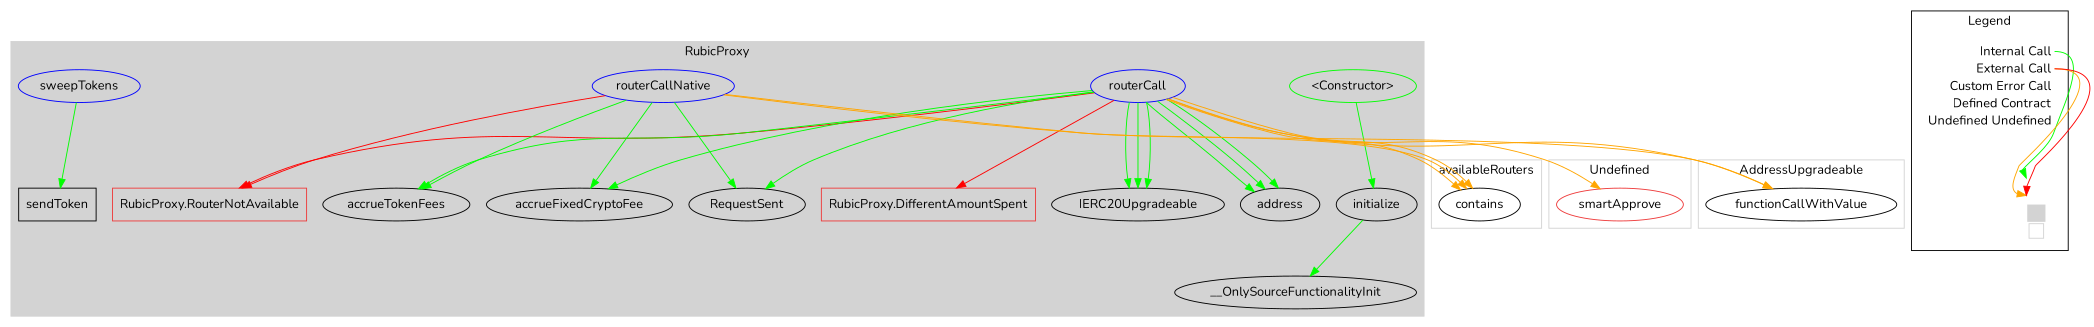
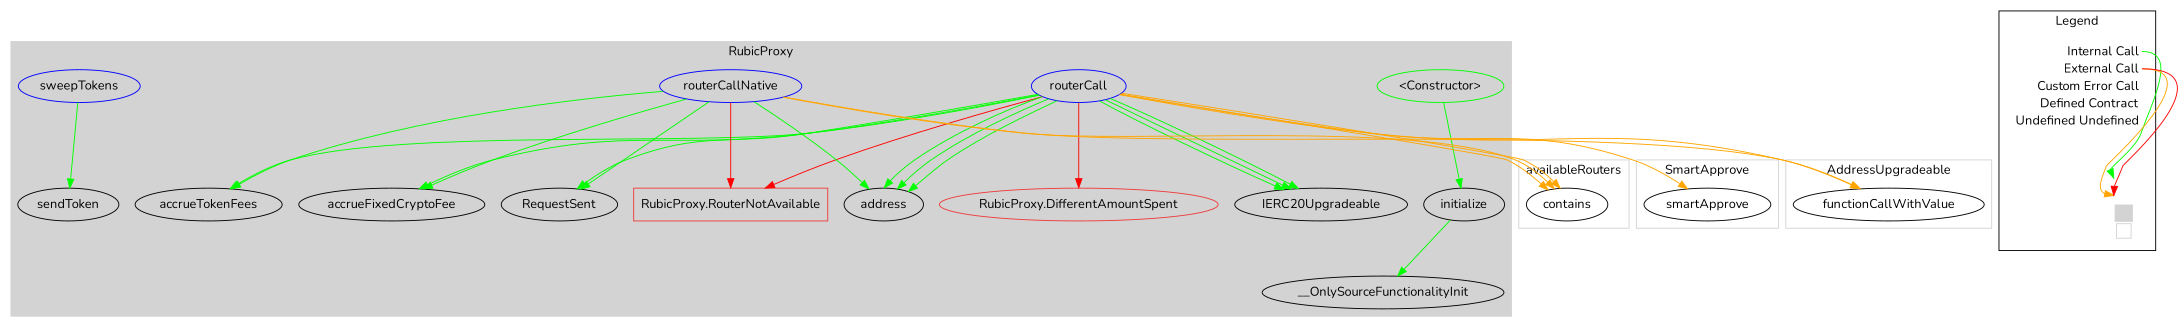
  digraph {
    compound=true
    fontname=Nunito
    rankdir=TB
    node [fontname=Nunito]
    edge [color=green fontname=Nunito]
    n1 [color=green label="<Constructor>"]
    n2 [label=initialize]
    n3 [color=blue label=routerCall]
    n4 [color=blue label=routerCallNative]
    n5 [color=blue label=sweepTokens]
    n6 [label=__OnlySourceFunctionalityInit]
    "RubicProxy.RouterNotAvailable" [color=brown2 shape=box]
    n8 [label=IERC20Upgradeable]
    n9 [label=address]
    n10 [label=accrueTokenFees]
    n11 [label=accrueFixedCryptoFee]
-   "RubicProxy.DifferentAmountSpent" [color=brown2 shape=box]
+   "RubicProxy.DifferentAmountSpent" [color=brown2 shape=ellipse]
    n13 [label=RequestSent]
-   n14 [label=sendToken shape=box]
+   n14 [label=sendToken]
    n15 [label=contains]
-   n16 [label=smartApprove color=brown2]
+   n16 [label=smartApprove]
    n17 [label=<<table border="0" cellpadding="2" cellspacing="0" cellborder="0">   <tr><td align="right" port="i1">Internal Call</td></tr>   <tr><td align="right" port="i2">External Call</td></tr>   <tr><td align="right" port="i2">Custom Error Call</td></tr>   <tr><td align="right" port="i3">Defined Contract</td></tr>   <tr><td align="right" port="i4">Undefined Undefined</td></tr>   </table>> shape=plaintext]
    n18 [label=<<table border="0" cellpadding="2" cellspacing="0" cellborder="0">   <tr><td port="i1">&nbsp;&nbsp;&nbsp;</td></tr>   <tr><td port="i2">&nbsp;&nbsp;&nbsp;</td></tr>   <tr><td port="i3" bgcolor="lightgray">&nbsp;&nbsp;&nbsp;</td></tr>   <tr><td port="i4">     <table border="1" cellborder="0" cellspacing="0" cellpadding="7" color="lightgray">       <tr>        <td></td>       </tr>      </table>   </td></tr>   </table>> shape=plaintext]
    n19 [label=functionCallWithValue]
    subgraph cluster_1 {
      bgcolor=lightgray
      color=lightgray
      label=RubicProxy
      style=filled
      n1
      n2
      n3
      n4
      n5
      n6
      "RubicProxy.RouterNotAvailable"
      n8
      n9
      n10
      n11
      "RubicProxy.DifferentAmountSpent"
      n13
      n14
    }
    subgraph cluster_2 {
      color=lightgray
      label=availableRouters
      n15
    }
    subgraph cluster_3 {
      color=lightgray
-     label=Undefined
+     label=SmartApprove
      n16
    }
    subgraph cluster_4 {
      label=Legend
      n17
      n18
    }
    subgraph cluster_5 {
      color=lightgray
      label=AddressUpgradeable
      n19
    }
    n1 -> n2
    n2 -> n6
    n3 -> "RubicProxy.RouterNotAvailable" [color=red]
    n3 -> n8
    n3 -> n8
    n3 -> n8
    n3 -> n9
    n3 -> n9
    n3 -> n9
    n3 -> n10
    n3 -> n11
    n3 -> "RubicProxy.DifferentAmountSpent" [color=red]
    n3 -> n13
    n3 -> n15 [color=orange]
    n3 -> n15 [color=orange]
    n3 -> n16 [color=orange]
    n3 -> n19 [color=orange]
    n4 -> "RubicProxy.RouterNotAvailable" [color=red]
+   n4 -> n9
    n4 -> n10
    n4 -> n11
    n4 -> n13
    n4 -> n15 [color=orange]
    n4 -> n19 [color=orange]
    n5 -> n14
    n17 -> n18 [headport="i1:w" tailport="i1:e"]
    n17 -> n18 [color=orange headport="i2:w" tailport="i2:e"]
    n17 -> n18 [color=red headport="i2:w" tailport="i2:e"]
  }
